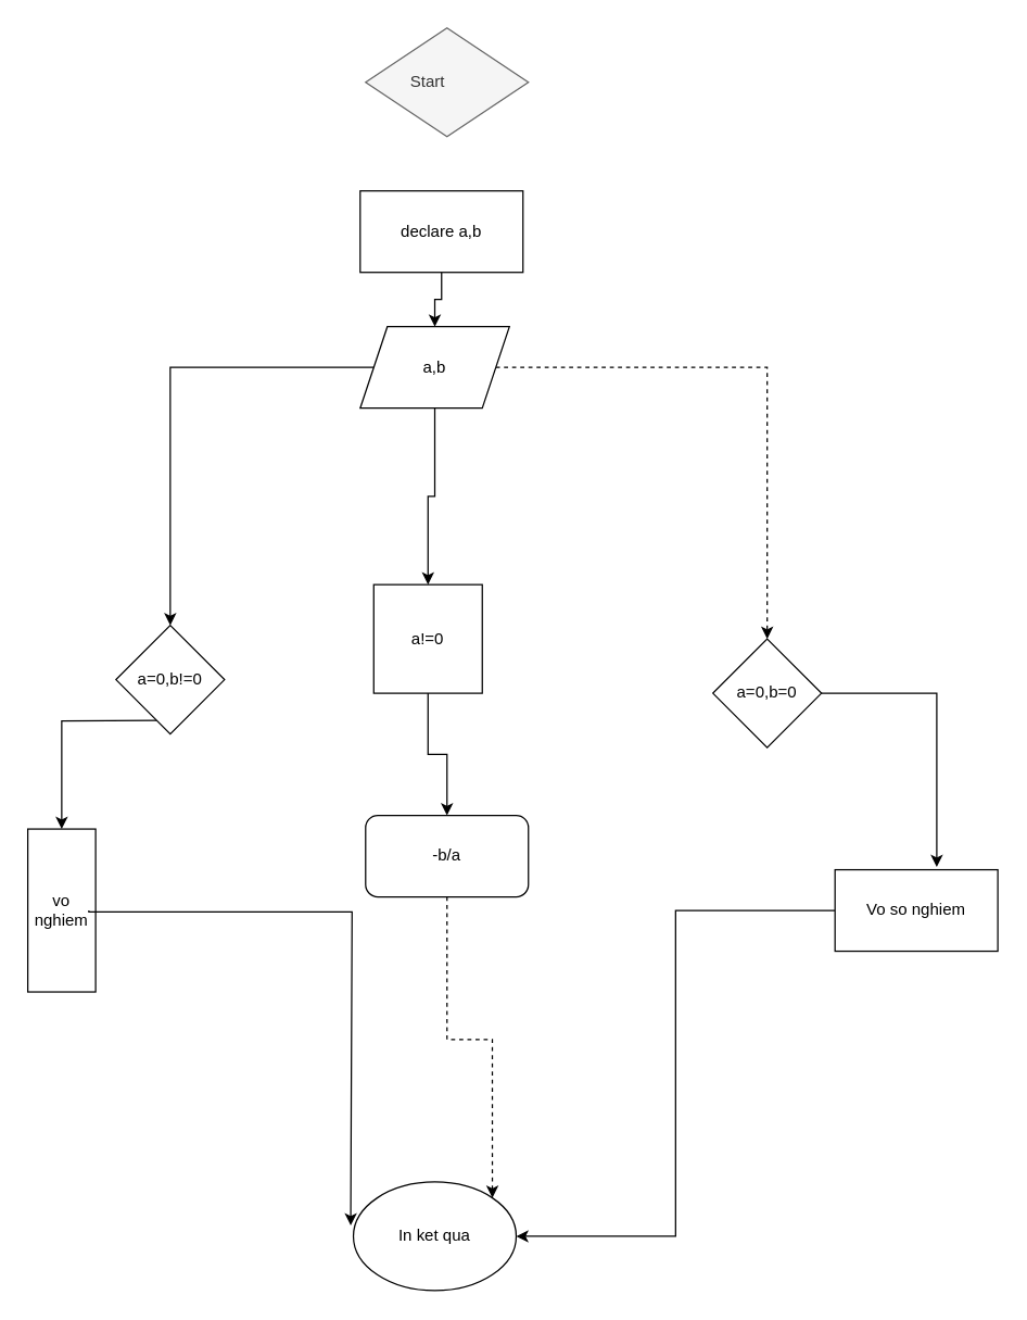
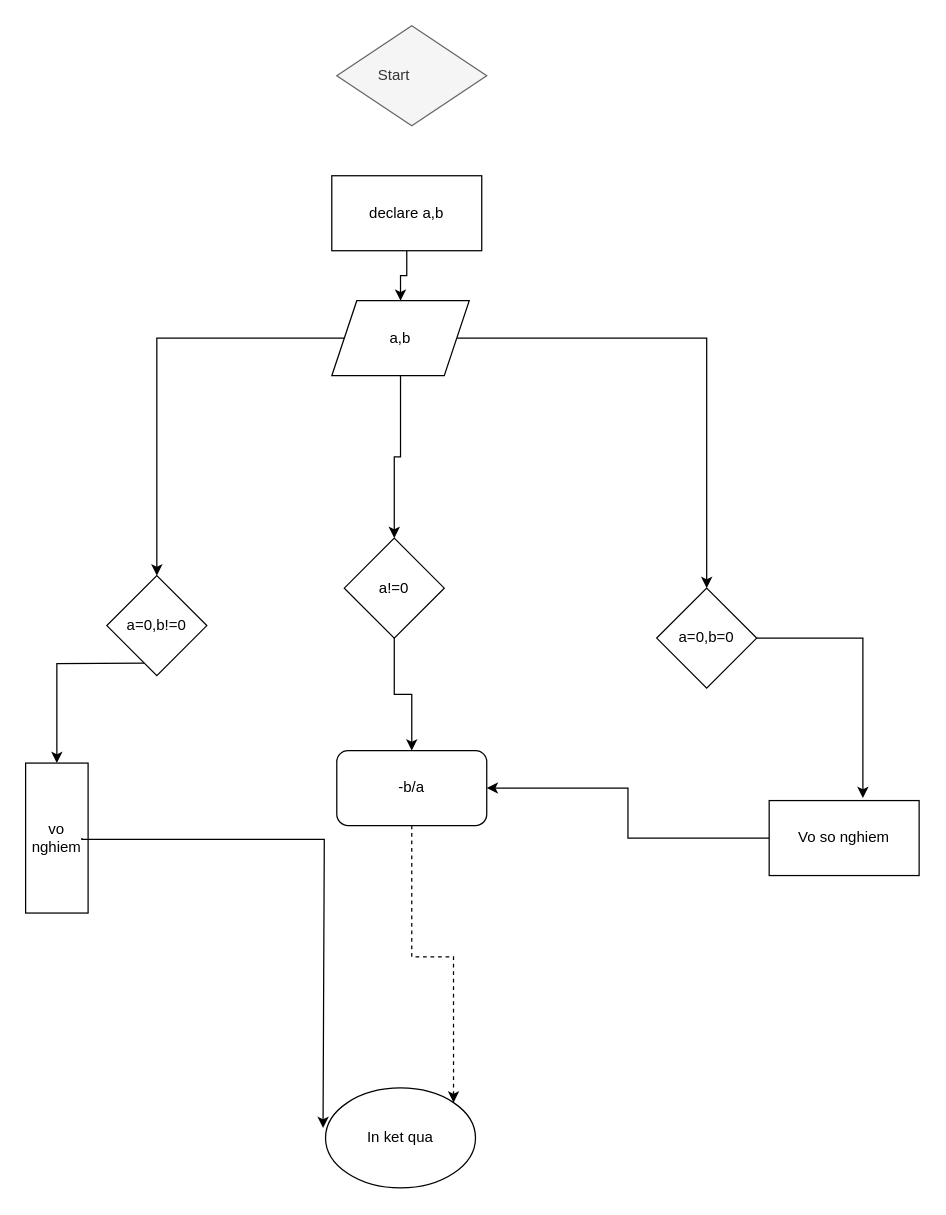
  <mxCell id="0" />
  <mxCell id="1" parent="0" />
  <mxCell id="2" value="Start&lt;span style=&quot;white-space: pre;&quot;&gt;&#09;&lt;/span&gt;" style="rhombus;whiteSpace=wrap;html=1;fillColor=#f5f5f5;fontColor=#333333;strokeColor=#666666;" parent="1" vertex="1"><mxGeometry x="269" y="20" width="120" height="80" as="geometry" /></mxCell>
  <mxCell id="3" style="edgeStyle=orthogonalEdgeStyle;rounded=0;orthogonalLoop=1;jettySize=auto;html=1;entryX=0.5;entryY=0;entryDx=0;entryDy=0;" parent="1" source="4" target="8" edge="1"><mxGeometry relative="1" as="geometry" /></mxCell>
  <mxCell id="4" value="declare a,b" style="rounded=0;whiteSpace=wrap;html=1;" parent="1" vertex="1"><mxGeometry x="265" y="140" width="120" height="60" as="geometry" /></mxCell>
  <mxCell id="5" style="edgeStyle=orthogonalEdgeStyle;rounded=0;orthogonalLoop=1;jettySize=auto;html=1;exitX=0.5;exitY=1;exitDx=0;exitDy=0;entryX=0.5;entryY=0;entryDx=0;entryDy=0;" parent="1" source="8" target="10" edge="1"><mxGeometry relative="1" as="geometry" /></mxCell>
- <mxCell id="6" style="edgeStyle=orthogonalEdgeStyle;rounded=0;orthogonalLoop=1;jettySize=auto;html=1;entryX=0.5;entryY=0;entryDx=0;entryDy=0;dashed=1;" parent="1" source="8" target="19" edge="1"><mxGeometry relative="1" as="geometry" /></mxCell>
+ <mxCell id="6" style="edgeStyle=orthogonalEdgeStyle;rounded=0;orthogonalLoop=1;jettySize=auto;html=1;entryX=0.5;entryY=0;entryDx=0;entryDy=0;" parent="1" source="8" target="19" edge="1"><mxGeometry relative="1" as="geometry" /></mxCell>
  <mxCell id="7" style="edgeStyle=orthogonalEdgeStyle;rounded=0;orthogonalLoop=1;jettySize=auto;html=1;entryX=0.5;entryY=0;entryDx=0;entryDy=0;" parent="1" source="8" target="18" edge="1"><mxGeometry relative="1" as="geometry" /></mxCell>
  <mxCell id="8" value="a,b" style="shape=parallelogram;perimeter=parallelogramPerimeter;whiteSpace=wrap;html=1;fixedSize=1;" parent="1" vertex="1"><mxGeometry x="265" y="240" width="110" height="60" as="geometry" /></mxCell>
  <mxCell id="9" style="edgeStyle=orthogonalEdgeStyle;rounded=0;orthogonalLoop=1;jettySize=auto;html=1;" parent="1" source="10" target="13" edge="1"><mxGeometry relative="1" as="geometry"><mxPoint x="329" y="630" as="targetPoint" /></mxGeometry></mxCell>
- <mxCell id="10" value="a!=0" style="whiteSpace=wrap;html=1;rounded=0;" parent="1" vertex="1"><mxGeometry x="275" y="430" width="80" height="80" as="geometry" /></mxCell>
+ <mxCell id="10" value="a!=0" style="rhombus;whiteSpace=wrap;html=1;" parent="1" vertex="1"><mxGeometry x="275" y="430" width="80" height="80" as="geometry" /></mxCell>
  <mxCell id="11" style="edgeStyle=orthogonalEdgeStyle;rounded=0;orthogonalLoop=1;jettySize=auto;html=1;exitX=0.5;exitY=1;exitDx=0;exitDy=0;" parent="1" target="16" edge="1"><mxGeometry relative="1" as="geometry"><mxPoint x="115" y="640" as="targetPoint" /><mxPoint x="115" y="530" as="sourcePoint" /></mxGeometry></mxCell>
  <mxCell id="12" style="edgeStyle=orthogonalEdgeStyle;rounded=0;orthogonalLoop=1;jettySize=auto;html=1;entryX=1;entryY=0;entryDx=0;entryDy=0;dashed=1;" parent="1" source="13" target="17" edge="1"><mxGeometry relative="1" as="geometry"><mxPoint x="329" y="770" as="targetPoint" /></mxGeometry></mxCell>
  <mxCell id="13" value="-b/a" style="whiteSpace=wrap;html=1;rounded=1;" parent="1" vertex="1"><mxGeometry x="269" y="600" width="120" height="60" as="geometry" /></mxCell>
- <mxCell id="14" style="edgeStyle=orthogonalEdgeStyle;rounded=0;orthogonalLoop=1;jettySize=auto;html=1;entryX=1;entryY=0.5;entryDx=0;entryDy=0;" parent="1" source="15" target="17" edge="1"><mxGeometry relative="1" as="geometry" /></mxCell>
+ <mxCell id="14" style="edgeStyle=orthogonalEdgeStyle;rounded=0;orthogonalLoop=1;jettySize=auto;html=1;" parent="1" source="15" target="13" edge="1"><mxGeometry relative="1" as="geometry" /></mxCell>
  <mxCell id="15" value="Vo so nghiem" style="rounded=0;whiteSpace=wrap;html=1;" parent="1" vertex="1"><mxGeometry x="615" y="640" width="120" height="60" as="geometry" /></mxCell>
  <mxCell id="16" value="vo nghiem" style="rounded=0;whiteSpace=wrap;html=1;direction=south;" parent="1" vertex="1"><mxGeometry x="20" y="610" width="50" height="120" as="geometry" /></mxCell>
  <mxCell id="17" value="In ket qua" style="ellipse;whiteSpace=wrap;html=1;" parent="1" vertex="1"><mxGeometry x="260" y="870" width="120" height="80" as="geometry" /></mxCell>
  <mxCell id="18" value="a=0,b!=0" style="rhombus;whiteSpace=wrap;html=1;" parent="1" vertex="1"><mxGeometry x="85" y="460" width="80" height="80" as="geometry" /></mxCell>
  <mxCell id="19" value="a=0,b=0" style="rhombus;whiteSpace=wrap;html=1;" parent="1" vertex="1"><mxGeometry x="525" y="470" width="80" height="80" as="geometry" /></mxCell>
  <mxCell id="20" style="edgeStyle=orthogonalEdgeStyle;rounded=0;orthogonalLoop=1;jettySize=auto;html=1;entryX=0.025;entryY=0.4;entryDx=0;entryDy=0;entryPerimeter=0;" parent="1" edge="1"><mxGeometry relative="1" as="geometry"><mxPoint x="65" y="670" as="sourcePoint" /><mxPoint x="258" y="902" as="targetPoint" /><Array as="points"><mxPoint x="65" y="671" /><mxPoint x="259" y="671" /></Array></mxGeometry></mxCell>
  <mxCell id="21" style="edgeStyle=orthogonalEdgeStyle;rounded=0;orthogonalLoop=1;jettySize=auto;html=1;entryX=0.625;entryY=-0.033;entryDx=0;entryDy=0;entryPerimeter=0;" parent="1" source="19" target="15" edge="1"><mxGeometry relative="1" as="geometry" /></mxCell>
